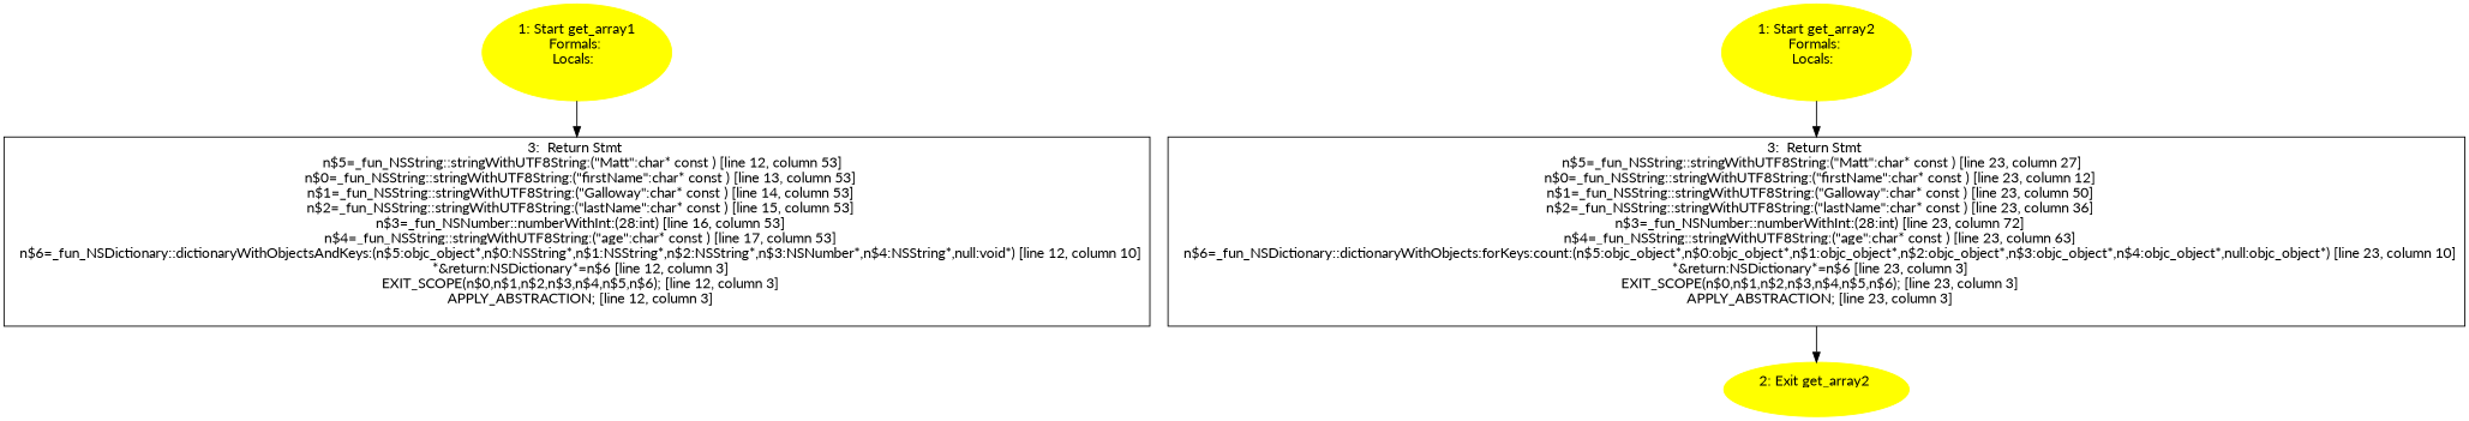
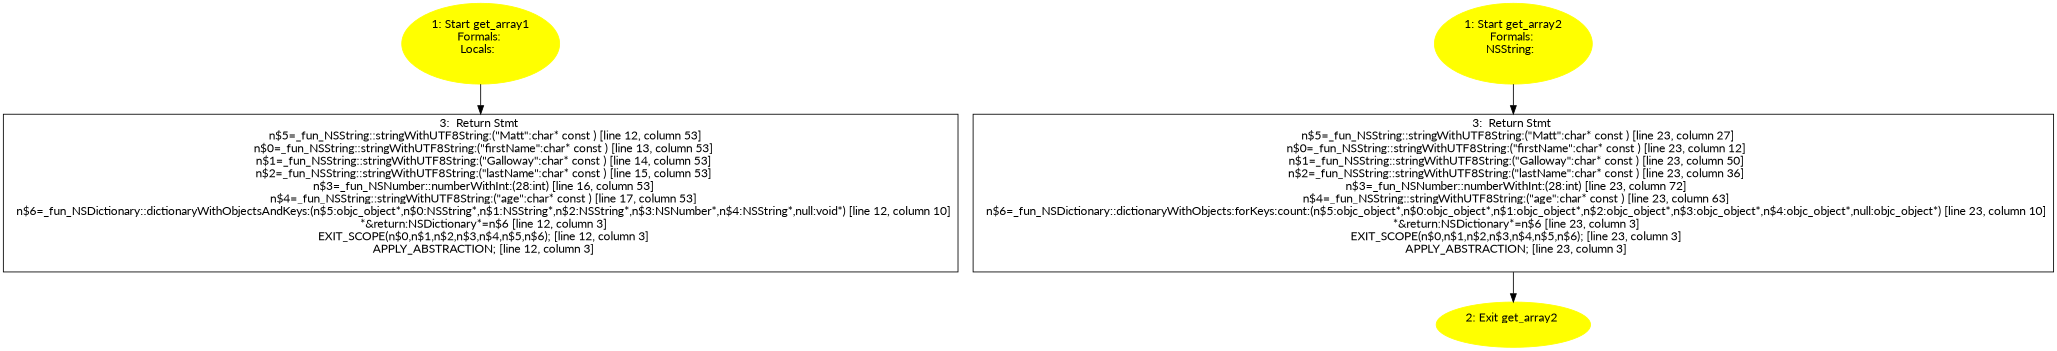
  digraph {
    fontname=Lato
    node [color=yellow fontname=Lato style=filled]
    edge [fontname=Lato]
    n1 [label="1: Start get_array1\nFormals: \nLocals:  \n  "]
    n2 [label="3:  Return Stmt \n   n$5=_fun_NSString::stringWithUTF8String:(\"Matt\":char* const ) [line 12, column 53]\n  n$0=_fun_NSString::stringWithUTF8String:(\"firstName\":char* const ) [line 13, column 53]\n  n$1=_fun_NSString::stringWithUTF8String:(\"Galloway\":char* const ) [line 14, column 53]\n  n$2=_fun_NSString::stringWithUTF8String:(\"lastName\":char* const ) [line 15, column 53]\n  n$3=_fun_NSNumber::numberWithInt:(28:int) [line 16, column 53]\n  n$4=_fun_NSString::stringWithUTF8String:(\"age\":char* const ) [line 17, column 53]\n  n$6=_fun_NSDictionary::dictionaryWithObjectsAndKeys:(n$5:objc_object*,n$0:NSString*,n$1:NSString*,n$2:NSString*,n$3:NSNumber*,n$4:NSString*,null:void*) [line 12, column 10]\n  *&return:NSDictionary*=n$6 [line 12, column 3]\n  EXIT_SCOPE(n$0,n$1,n$2,n$3,n$4,n$5,n$6); [line 12, column 3]\n  APPLY_ABSTRACTION; [line 12, column 3]\n " shape=box color="" style=""]
-   n3 [label="1: Start get_array2\nFormals: \nLocals:  \n  "]
+   n3 [label="1: Start get_array2\nFormals: \nNSString:  \n  "]
    n4 [label="3:  Return Stmt \n   n$5=_fun_NSString::stringWithUTF8String:(\"Matt\":char* const ) [line 23, column 27]\n  n$0=_fun_NSString::stringWithUTF8String:(\"firstName\":char* const ) [line 23, column 12]\n  n$1=_fun_NSString::stringWithUTF8String:(\"Galloway\":char* const ) [line 23, column 50]\n  n$2=_fun_NSString::stringWithUTF8String:(\"lastName\":char* const ) [line 23, column 36]\n  n$3=_fun_NSNumber::numberWithInt:(28:int) [line 23, column 72]\n  n$4=_fun_NSString::stringWithUTF8String:(\"age\":char* const ) [line 23, column 63]\n  n$6=_fun_NSDictionary::dictionaryWithObjects:forKeys:count:(n$5:objc_object*,n$0:objc_object*,n$1:objc_object*,n$2:objc_object*,n$3:objc_object*,n$4:objc_object*,null:objc_object*) [line 23, column 10]\n  *&return:NSDictionary*=n$6 [line 23, column 3]\n  EXIT_SCOPE(n$0,n$1,n$2,n$3,n$4,n$5,n$6); [line 23, column 3]\n  APPLY_ABSTRACTION; [line 23, column 3]\n " shape=box color="" style=""]
    n5 [label="2: Exit get_array2 \n  "]
    n1 -> n2
    n3 -> n4
    n4 -> n5
  }
